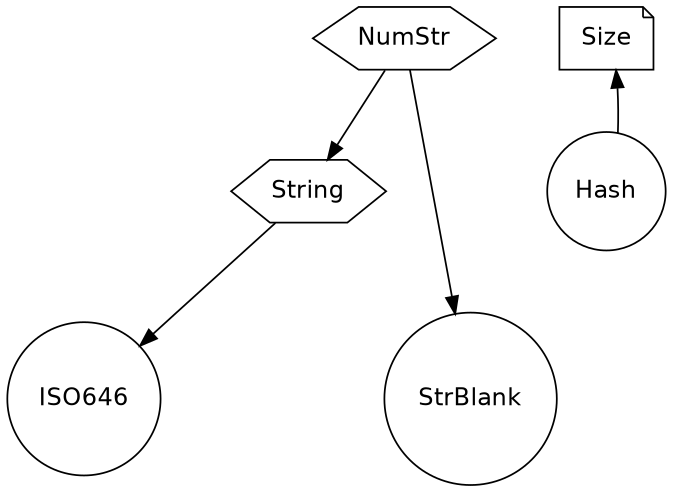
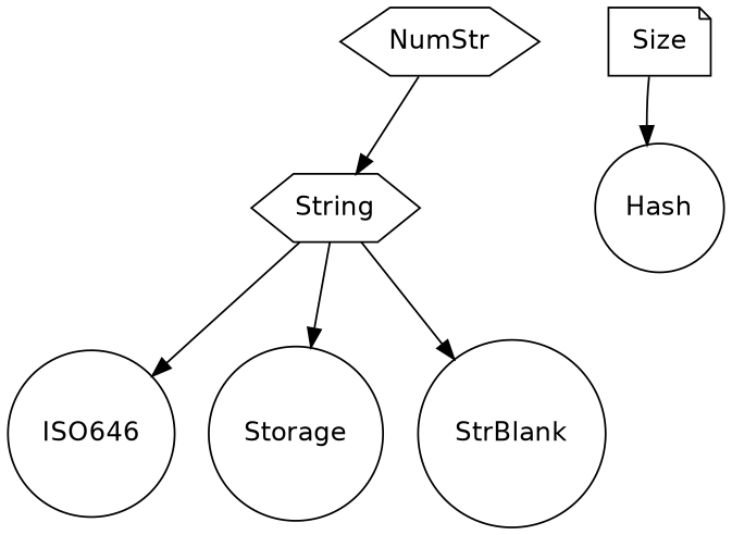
  digraph {
    node [fontname=helvetica shape=circle]
    NumStr [shape=hexagon]
    String [shape=hexagon]
    ISO646
+   Storage
    StrBlank
    Size [shape=note]
    Hash
    NumStr -> String
    String -> ISO646
-   NumStr -> StrBlank
-   Hash -> Size
+   String -> Storage
+   String -> StrBlank
+   Size -> Hash
  }
